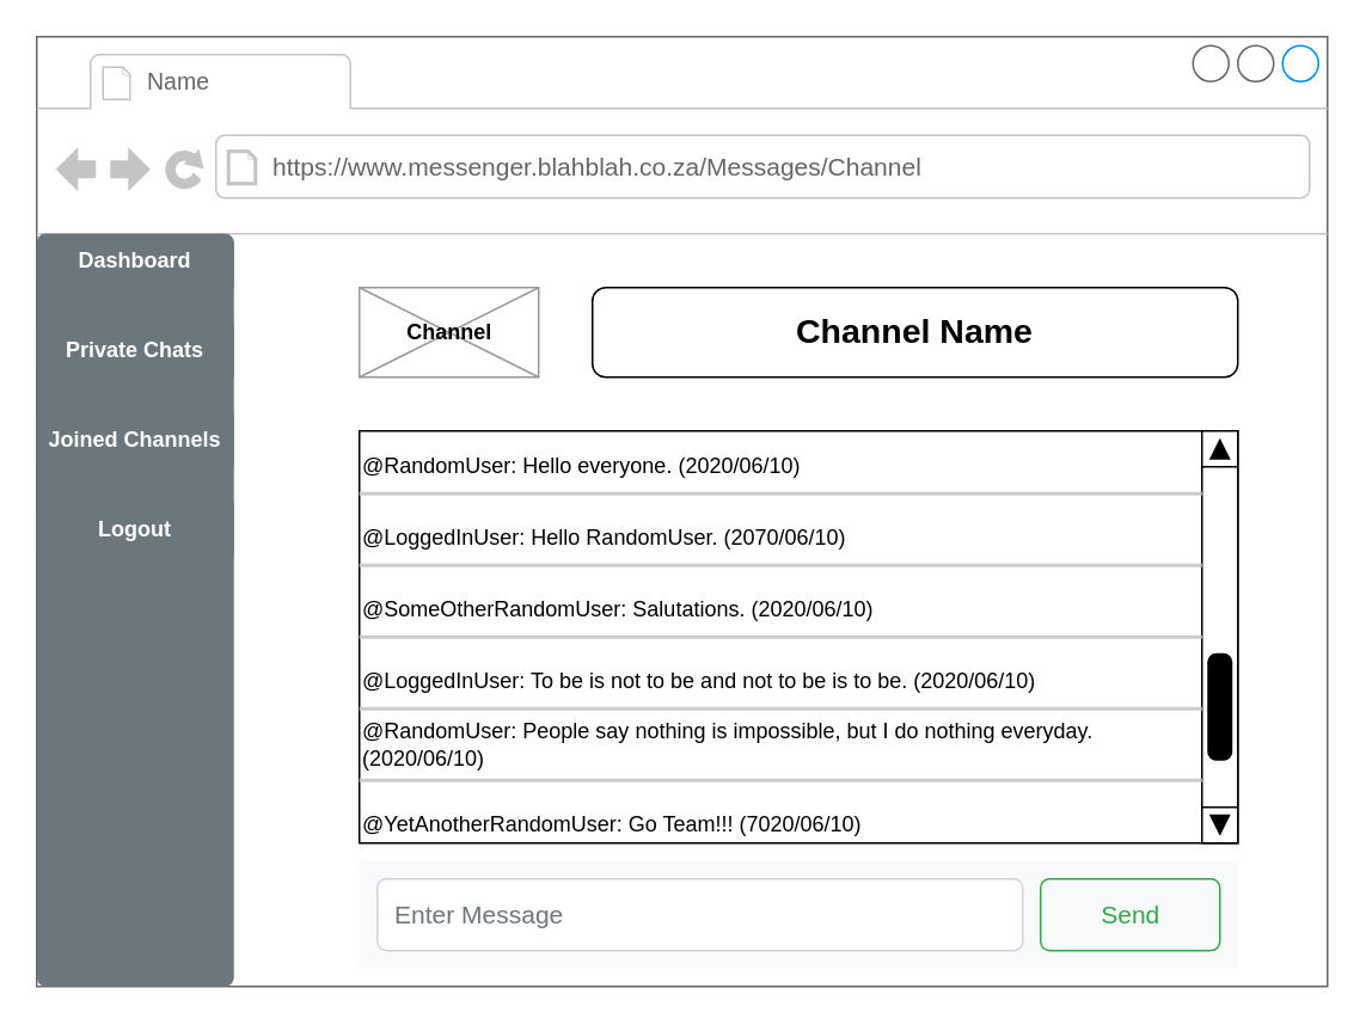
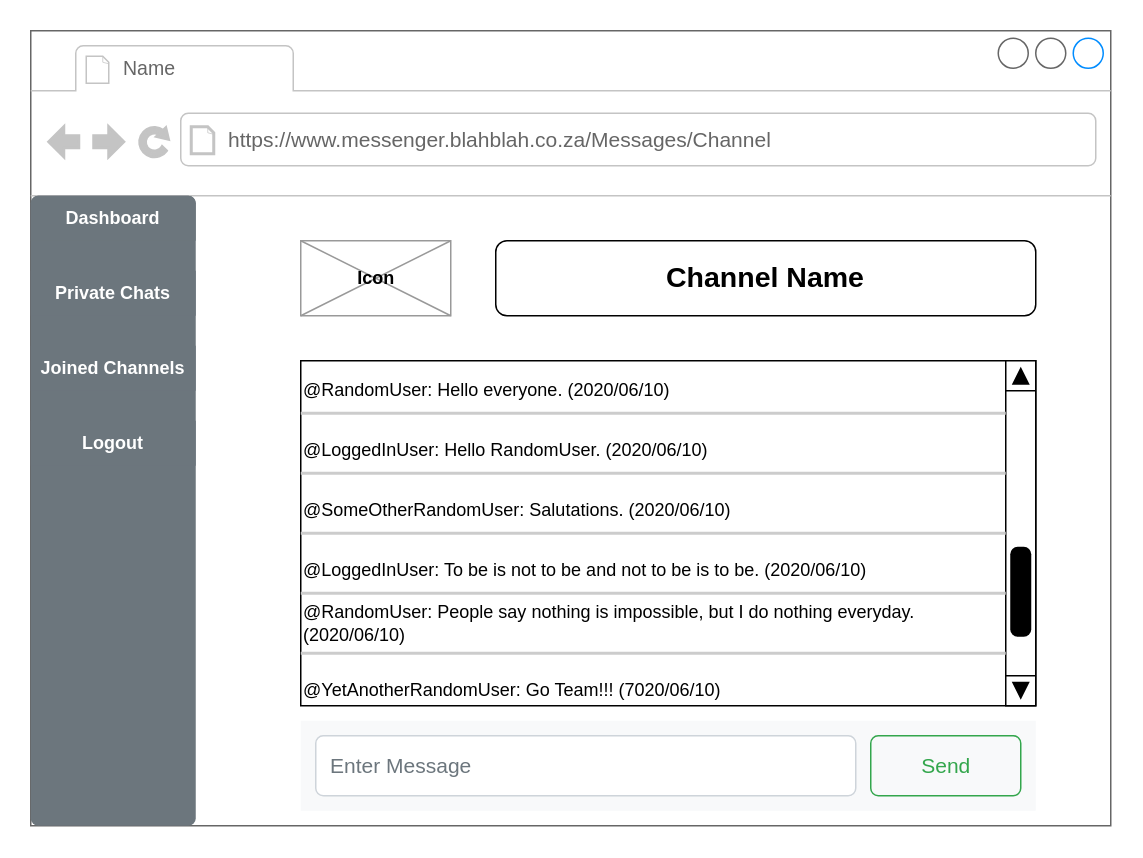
  <mxCell id="0" />
  <mxCell id="1" parent="0" />
  <mxCell id="2" value="" style="strokeWidth=1;shadow=0;dashed=0;align=center;html=1;shape=mxgraph.mockup.containers.browserWindow;rSize=0;strokeColor=#666666;strokeColor2=#008cff;strokeColor3=#c4c4c4;mainText=,;recursiveResize=0;" parent="1" vertex="1"><mxGeometry x="20" y="20" width="720" height="530" as="geometry" /></mxCell>
  <mxCell id="3" value="&lt;font style=&quot;font-size: 13px&quot;&gt;Name&lt;/font&gt;" style="strokeWidth=1;shadow=0;dashed=0;align=center;html=1;shape=mxgraph.mockup.containers.anchor;fontSize=17;fontColor=#666666;align=left;" parent="2" vertex="1"><mxGeometry x="60" y="12" width="110" height="26" as="geometry" /></mxCell>
  <mxCell id="4" value="&lt;span style=&quot;font-size: 14px&quot;&gt;https://www.messenger.blahblah.co.za/Messages/Channel&lt;/span&gt;" style="strokeWidth=1;shadow=0;dashed=0;align=center;html=1;shape=mxgraph.mockup.containers.anchor;rSize=0;fontSize=17;fontColor=#666666;align=left;" parent="2" vertex="1"><mxGeometry x="130" y="60" width="370" height="26" as="geometry" /></mxCell>
- <mxCell id="5" value="&lt;b&gt;Channel&lt;/b&gt;" style="verticalLabelPosition=middle;shadow=0;dashed=0;align=center;html=1;verticalAlign=middle;strokeWidth=1;shape=mxgraph.mockup.graphics.simpleIcon;strokeColor=#999999;labelPosition=center;" parent="2" vertex="1"><mxGeometry x="180" y="140" width="100" height="50" as="geometry" /></mxCell>
+ <mxCell id="5" value="&lt;b&gt;Icon&lt;/b&gt;" style="verticalLabelPosition=middle;shadow=0;dashed=0;align=center;html=1;verticalAlign=middle;strokeWidth=1;shape=mxgraph.mockup.graphics.simpleIcon;strokeColor=#999999;labelPosition=center;" parent="2" vertex="1"><mxGeometry x="180" y="140" width="100" height="50" as="geometry" /></mxCell>
  <mxCell id="6" value="&lt;b&gt;&lt;font style=&quot;font-size: 19px&quot;&gt;Channel Name&lt;/font&gt;&lt;/b&gt;" style="whiteSpace=wrap;html=1;rounded=1;" parent="2" vertex="1"><mxGeometry x="310" y="140" width="360" height="50" as="geometry" /></mxCell>
  <mxCell id="7" value="" style="html=1;shadow=0;dashed=0;shape=mxgraph.bootstrap.rrect;rSize=5;strokeColor=none;html=1;whiteSpace=wrap;fillColor=#6C767D;fontColor=#ffffff;" parent="2" vertex="1"><mxGeometry y="110" width="110" height="420" as="geometry" /></mxCell>
  <mxCell id="8" value="&lt;font color=&quot;#ffffff&quot;&gt;&lt;b&gt;Dashboard&lt;/b&gt;&lt;/font&gt;" style="strokeColor=inherit;fillColor=inherit;gradientColor=inherit;fontColor=inherit;html=1;shadow=0;dashed=0;shape=mxgraph.bootstrap.topButton;rSize=5;perimeter=none;whiteSpace=wrap;resizeWidth=1;" parent="7" vertex="1"><mxGeometry width="110.0" height="30" relative="1" as="geometry" /></mxCell>
  <mxCell id="9" value="&lt;font color=&quot;#ffffff&quot;&gt;&lt;b&gt;Private Chats&lt;/b&gt;&lt;/font&gt;" style="strokeColor=inherit;fillColor=inherit;gradientColor=inherit;fontColor=inherit;html=1;shadow=0;dashed=0;perimeter=none;whiteSpace=wrap;resizeWidth=1;" parent="7" vertex="1"><mxGeometry width="110.0" height="30" relative="1" as="geometry"><mxPoint y="50" as="offset" /></mxGeometry></mxCell>
  <mxCell id="10" value="&lt;font color=&quot;#ffffff&quot;&gt;&lt;b&gt;Joined Channels&lt;/b&gt;&lt;/font&gt;" style="strokeColor=inherit;fillColor=inherit;gradientColor=inherit;fontColor=inherit;html=1;shadow=0;dashed=0;perimeter=none;whiteSpace=wrap;resizeWidth=1;" parent="7" vertex="1"><mxGeometry width="110.0" height="30" relative="1" as="geometry"><mxPoint y="100" as="offset" /></mxGeometry></mxCell>
  <mxCell id="11" value="&lt;font color=&quot;#ffffff&quot;&gt;&lt;b&gt;Logout&lt;/b&gt;&lt;/font&gt;" style="strokeColor=inherit;fillColor=inherit;gradientColor=inherit;fontColor=inherit;html=1;shadow=0;dashed=0;perimeter=none;whiteSpace=wrap;resizeWidth=1;" parent="7" vertex="1"><mxGeometry width="110.0" height="30" relative="1" as="geometry"><mxPoint y="150" as="offset" /></mxGeometry></mxCell>
  <mxCell id="12" value="" style="html=1;shadow=0;dashed=0;fillColor=#F8F9FA;strokeColor=none;fontSize=16;fontColor=#181819;align=left;spacing=15;" parent="2" vertex="1"><mxGeometry x="180" y="460" width="490" height="60" as="geometry" /></mxCell>
  <mxCell id="13" value="Enter Message" style="html=1;shadow=0;dashed=0;shape=mxgraph.bootstrap.rrect;rSize=5;fontSize=14;fontColor=#6C767D;strokeColor=#CED4DA;fillColor=#ffffff;align=left;spacing=10;" parent="12" vertex="1"><mxGeometry width="360" height="40" relative="1" as="geometry"><mxPoint x="10" y="10" as="offset" /></mxGeometry></mxCell>
  <mxCell id="14" value="Send" style="html=1;shadow=0;dashed=0;shape=mxgraph.bootstrap.rrect;rSize=5;fontSize=14;fontColor=#33A64C;strokeColor=#33A64C;fillColor=none;" parent="12" vertex="1"><mxGeometry width="100" height="40" relative="1" as="geometry"><mxPoint x="380" y="10" as="offset" /></mxGeometry></mxCell>
  <mxCell id="15" value="" style="rounded=0;whiteSpace=wrap;html=1;strokeColor=#000000;align=left;" parent="2" vertex="1"><mxGeometry x="180" y="220" width="490" height="230" as="geometry" /></mxCell>
  <mxCell id="16" value="" style="verticalLabelPosition=bottom;shadow=0;dashed=0;align=center;html=1;verticalAlign=top;strokeWidth=1;shape=mxgraph.mockup.navigation.scrollBar;barPos=20;fillColor2=#000000;strokeColor2=none;direction=north;" parent="2" vertex="1"><mxGeometry x="650" y="220" width="20" height="230" as="geometry" /></mxCell>
  <mxCell id="17" value="" style="line;strokeWidth=2;html=1;align=left;strokeColor=#CCCCCC;" parent="2" vertex="1"><mxGeometry x="180" y="250" width="470" height="10" as="geometry" /></mxCell>
  <mxCell id="18" value="" style="line;strokeWidth=2;html=1;align=left;strokeColor=#CCCCCC;" parent="2" vertex="1"><mxGeometry x="180" y="290" width="470" height="10" as="geometry" /></mxCell>
  <mxCell id="19" value="" style="line;strokeWidth=2;html=1;align=left;strokeColor=#CCCCCC;" parent="2" vertex="1"><mxGeometry x="180" y="330" width="470" height="10" as="geometry" /></mxCell>
  <mxCell id="20" value="" style="line;strokeWidth=2;html=1;align=left;strokeColor=#CCCCCC;" parent="2" vertex="1"><mxGeometry x="180" y="370" width="470" height="10" as="geometry" /></mxCell>
  <mxCell id="21" value="" style="line;strokeWidth=2;html=1;align=left;strokeColor=#CCCCCC;" parent="2" vertex="1"><mxGeometry x="180" y="410" width="470" height="10" as="geometry" /></mxCell>
  <mxCell id="22" value="@RandomUser: Hello everyone. (2020/06/10)" style="text;html=1;strokeColor=none;fillColor=none;align=left;verticalAlign=middle;whiteSpace=wrap;rounded=0;" parent="2" vertex="1"><mxGeometry x="180" y="230" width="460" height="20" as="geometry" /></mxCell>
- <mxCell id="23" value="@LoggedInUser: Hello RandomUser. (2070/06/10)" style="text;html=1;strokeColor=none;fillColor=none;align=left;verticalAlign=middle;whiteSpace=wrap;rounded=0;" parent="2" vertex="1"><mxGeometry x="180" y="270" width="460" height="20" as="geometry" /></mxCell>
+ <mxCell id="23" value="@LoggedInUser: Hello RandomUser. (2020/06/10)" style="text;html=1;strokeColor=none;fillColor=none;align=left;verticalAlign=middle;whiteSpace=wrap;rounded=0;" parent="2" vertex="1"><mxGeometry x="180" y="270" width="460" height="20" as="geometry" /></mxCell>
  <mxCell id="24" value="@LoggedInUser: To be is not to be and not to be is to be. (2020/06/10)" style="text;html=1;strokeColor=none;fillColor=none;align=left;verticalAlign=middle;whiteSpace=wrap;rounded=0;" parent="2" vertex="1"><mxGeometry x="180" y="350" width="460" height="20" as="geometry" /></mxCell>
  <mxCell id="25" value="@RandomUser: People say nothing is impossible, but I do nothing everyday. (2020/06/10)" style="text;html=1;strokeColor=none;fillColor=none;align=left;verticalAlign=middle;whiteSpace=wrap;rounded=0;" parent="2" vertex="1"><mxGeometry x="180" y="380" width="460" height="30" as="geometry" /></mxCell>
  <mxCell id="26" value="@YetAnotherRandomUser: Go Team!!! (7020/06/10)" style="text;html=1;strokeColor=none;fillColor=none;align=left;verticalAlign=middle;whiteSpace=wrap;rounded=0;" parent="2" vertex="1"><mxGeometry x="180" y="430" width="460" height="20" as="geometry" /></mxCell>
  <mxCell id="27" value="@SomeOtherRandomUser: Salutations. (2020/06/10)" style="text;html=1;strokeColor=none;fillColor=none;align=left;verticalAlign=middle;whiteSpace=wrap;rounded=0;" parent="2" vertex="1"><mxGeometry x="180" y="310" width="460" height="20" as="geometry" /></mxCell>
